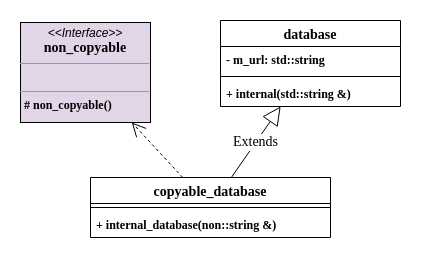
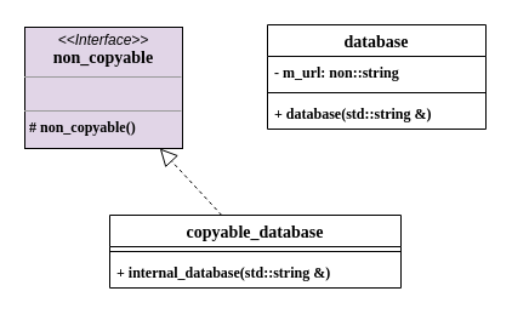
  <mxCell id="0" />
  <mxCell id="1" parent="0" />
  <mxCell id="2" value="database" style="swimlane;fontStyle=1;align=center;verticalAlign=middle;childLayout=stackLayout;horizontal=1;startSize=26;horizontalStack=0;resizeParent=1;resizeParentMax=0;resizeLast=0;collapsible=1;marginBottom=0;fontFamily=Consolas;fontSize=14;" parent="1" vertex="1"><mxGeometry x="220" y="20" width="180" height="86" as="geometry" /></mxCell>
- <mxCell id="3" value="- m_url: std::string" style="text;strokeColor=none;fillColor=none;align=left;verticalAlign=top;spacingLeft=4;spacingRight=4;overflow=hidden;rotatable=0;points=[[0,0.5],[1,0.5]];portConstraint=eastwest;fontFamily=Consolas;fontStyle=1" parent="2" vertex="1"><mxGeometry y="26" width="180" height="26" as="geometry" /></mxCell>
+ <mxCell id="3" value="- m_url: non::string" style="text;strokeColor=none;fillColor=none;align=left;verticalAlign=top;spacingLeft=4;spacingRight=4;overflow=hidden;rotatable=0;points=[[0,0.5],[1,0.5]];portConstraint=eastwest;fontFamily=Consolas;fontStyle=1" parent="2" vertex="1"><mxGeometry y="26" width="180" height="26" as="geometry" /></mxCell>
  <mxCell id="4" value="" style="line;strokeWidth=1;fillColor=none;align=left;verticalAlign=middle;spacingTop=-1;spacingLeft=3;spacingRight=3;rotatable=0;labelPosition=right;points=[];portConstraint=eastwest;fontFamily=Consolas;" parent="2" vertex="1"><mxGeometry y="52" width="180" height="8" as="geometry" /></mxCell>
- <mxCell id="5" value="+ internal(std::string &amp;)" style="text;strokeColor=none;fillColor=none;align=left;verticalAlign=top;spacingLeft=4;spacingRight=4;overflow=hidden;rotatable=0;points=[[0,0.5],[1,0.5]];portConstraint=eastwest;fontFamily=Consolas;fontStyle=1" parent="2" vertex="1"><mxGeometry y="60" width="180" height="26" as="geometry" /></mxCell>
+ <mxCell id="5" value="+ database(std::string &amp;)" style="text;strokeColor=none;fillColor=none;align=left;verticalAlign=top;spacingLeft=4;spacingRight=4;overflow=hidden;rotatable=0;points=[[0,0.5],[1,0.5]];portConstraint=eastwest;fontFamily=Consolas;fontStyle=1" parent="2" vertex="1"><mxGeometry y="60" width="180" height="26" as="geometry" /></mxCell>
  <mxCell id="6" value="copyable_database" style="swimlane;fontStyle=1;align=center;verticalAlign=middle;childLayout=stackLayout;horizontal=1;startSize=26;horizontalStack=0;resizeParent=1;resizeParentMax=0;resizeLast=0;collapsible=1;marginBottom=0;fontFamily=Consolas;fontSize=14;" parent="1" vertex="1"><mxGeometry x="90" y="177" width="240" height="60" as="geometry" /></mxCell>
  <mxCell id="7" value="" style="line;strokeWidth=1;fillColor=none;align=left;verticalAlign=middle;spacingTop=-1;spacingLeft=3;spacingRight=3;rotatable=0;labelPosition=right;points=[];portConstraint=eastwest;fontFamily=Consolas;" parent="6" vertex="1"><mxGeometry y="26" width="240" height="8" as="geometry" /></mxCell>
- <mxCell id="8" value="+ internal_database(non::string &amp;)" style="text;strokeColor=none;fillColor=none;align=left;verticalAlign=top;spacingLeft=4;spacingRight=4;overflow=hidden;rotatable=0;points=[[0,0.5],[1,0.5]];portConstraint=eastwest;fontFamily=Consolas;fontStyle=1" parent="6" vertex="1"><mxGeometry y="34" width="240" height="26" as="geometry" /></mxCell>
- <mxCell id="9" value="Extends" style="endArrow=block;endSize=16;endFill=0;html=1;fontFamily=Consolas;fontSize=14;" parent="1" source="6" target="2" edge="1"><mxGeometry width="160" relative="1" as="geometry"><mxPoint x="128.18" y="332.5" as="sourcePoint" /><mxPoint x="26.094" y="184.5" as="targetPoint" /></mxGeometry></mxCell>
- <mxCell id="10" value="" style="endArrow=open;dashed=1;endFill=0;endSize=12;html=1;" parent="1" source="6" target="11" edge="1"><mxGeometry width="160" relative="1" as="geometry"><mxPoint x="-130" y="253" as="sourcePoint" /><mxPoint x="-50" y="253" as="targetPoint" /></mxGeometry></mxCell>
+ <mxCell id="8" value="+ internal_database(std::string &amp;)" style="text;strokeColor=none;fillColor=none;align=left;verticalAlign=top;spacingLeft=4;spacingRight=4;overflow=hidden;rotatable=0;points=[[0,0.5],[1,0.5]];portConstraint=eastwest;fontFamily=Consolas;fontStyle=1" parent="6" vertex="1"><mxGeometry y="34" width="240" height="26" as="geometry" /></mxCell>
+ <mxCell id="10" value="" style="endArrow=block;dashed=1;endFill=0;endSize=12;html=1;" parent="1" source="6" target="11" edge="1"><mxGeometry width="160" relative="1" as="geometry"><mxPoint x="-130" y="253" as="sourcePoint" /><mxPoint x="-50" y="253" as="targetPoint" /></mxGeometry></mxCell>
  <mxCell id="11" value="&lt;p style=&quot;margin: 0px ; margin-top: 4px ; text-align: center&quot;&gt;&lt;i&gt;&amp;lt;&amp;lt;Interface&amp;gt;&amp;gt;&lt;/i&gt;&lt;br&gt;&lt;span style=&quot;font-family: &amp;#34;consolas&amp;#34; ; font-size: 14px ; font-weight: 700&quot;&gt;non_copyable&lt;/span&gt;&lt;br&gt;&lt;/p&gt;&lt;hr size=&quot;1&quot;&gt;&lt;p style=&quot;margin: 0px ; margin-left: 4px&quot;&gt;&lt;br&gt;&lt;/p&gt;&lt;hr size=&quot;1&quot;&gt;&lt;p style=&quot;margin: 0px ; margin-left: 4px&quot;&gt;&lt;span style=&quot;font-family: &amp;#34;consolas&amp;#34; ; font-weight: 700&quot;&gt;# non_copyable()&lt;/span&gt;&lt;br&gt;&lt;/p&gt;" style="verticalAlign=top;align=left;overflow=fill;fontSize=12;fontFamily=Helvetica;html=1;fillColor=#e1d5e7;" vertex="1" parent="1"><mxGeometry x="20" y="22" width="130" height="100" as="geometry" /></mxCell>
